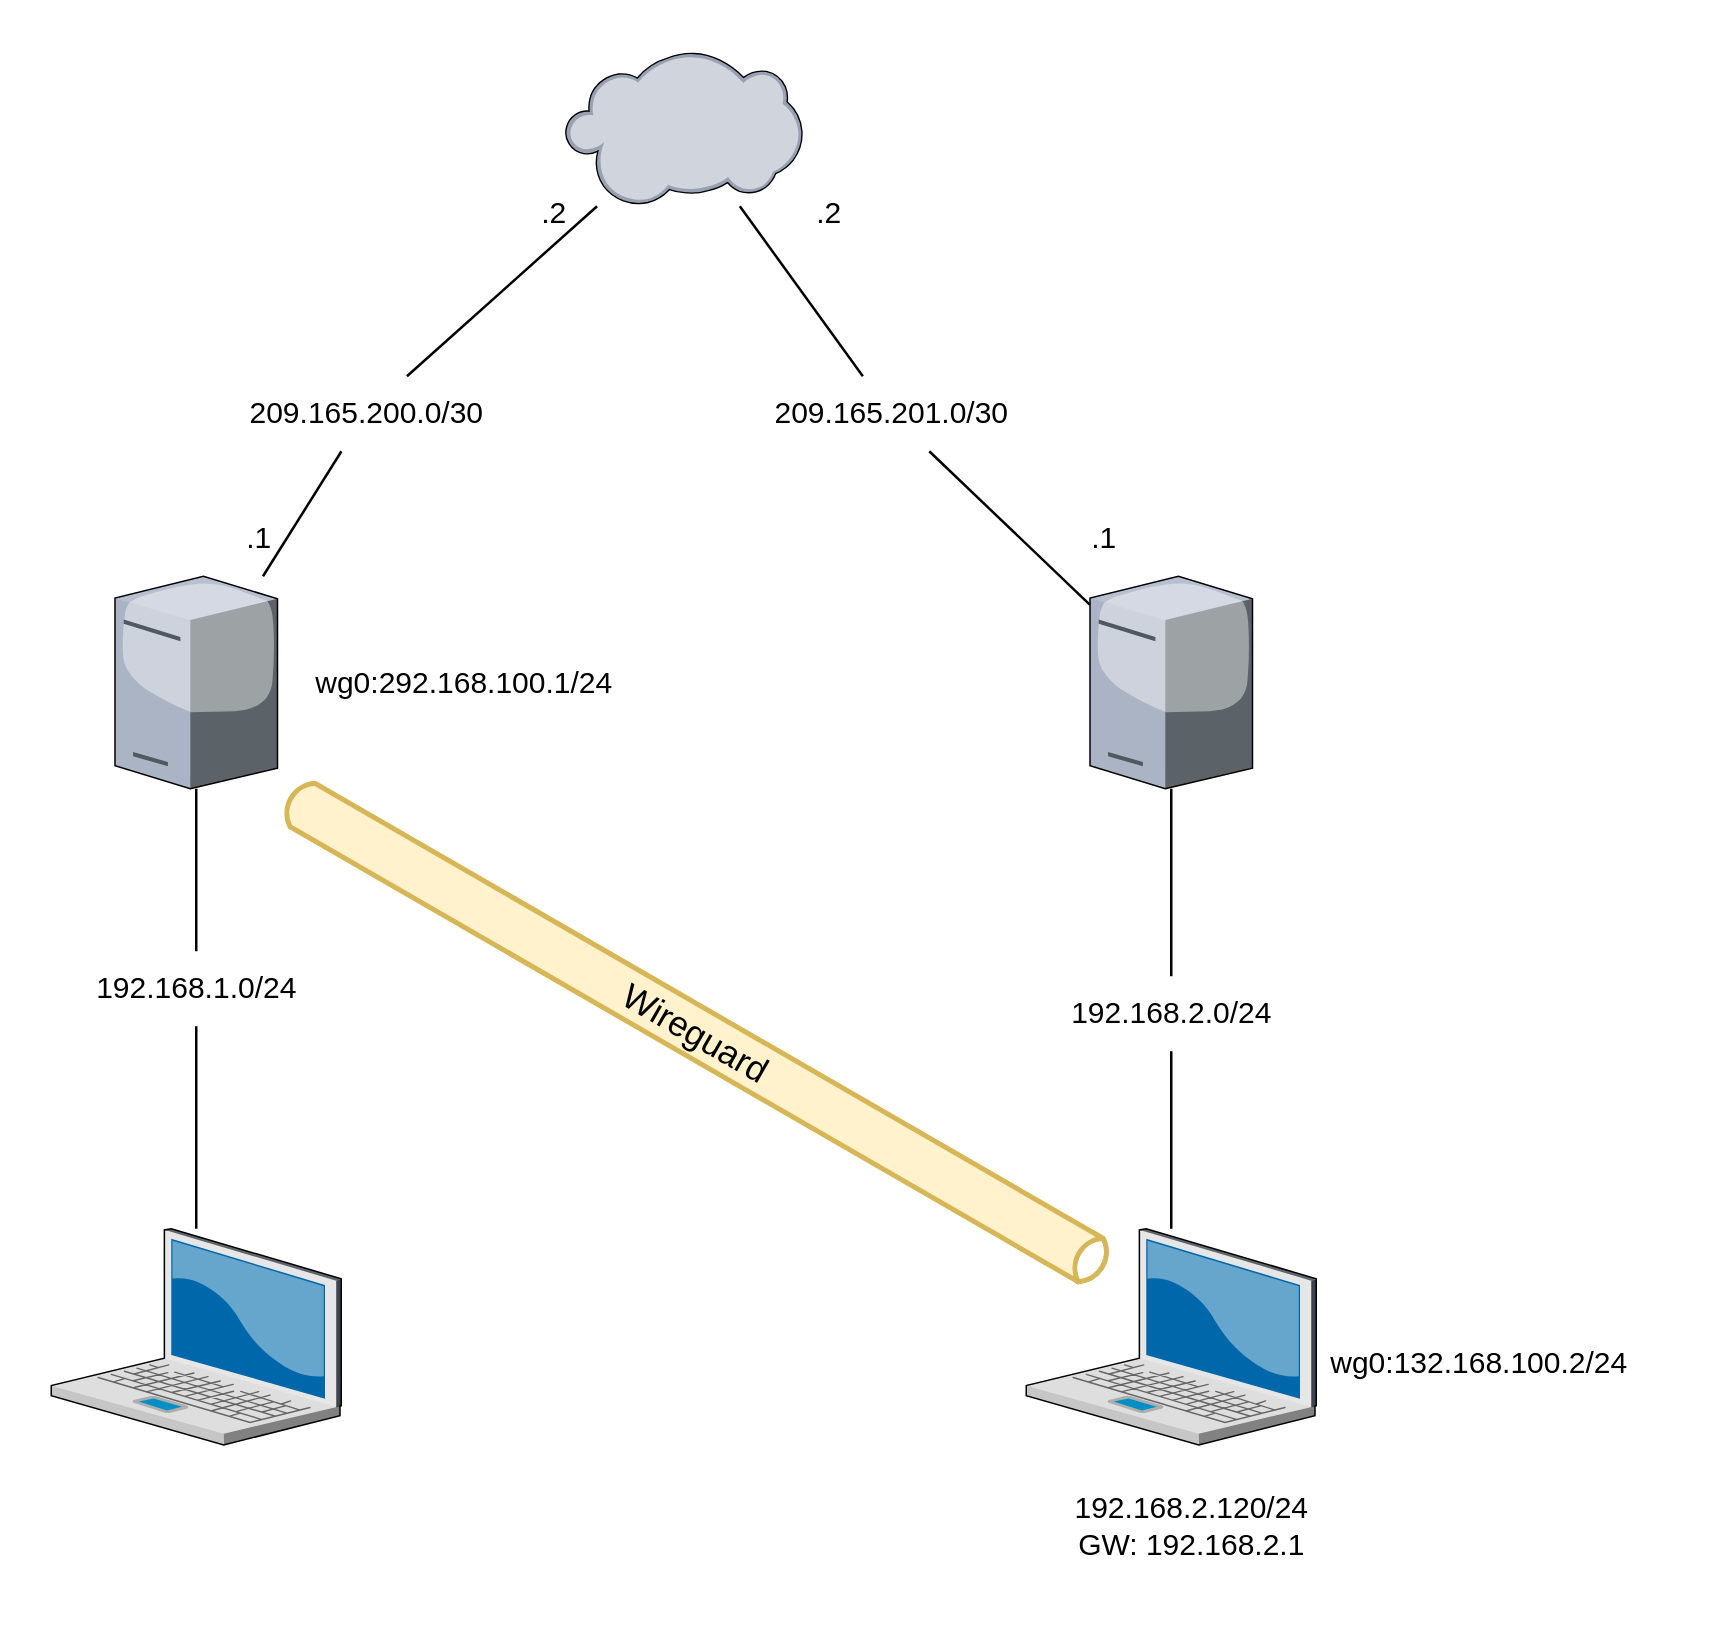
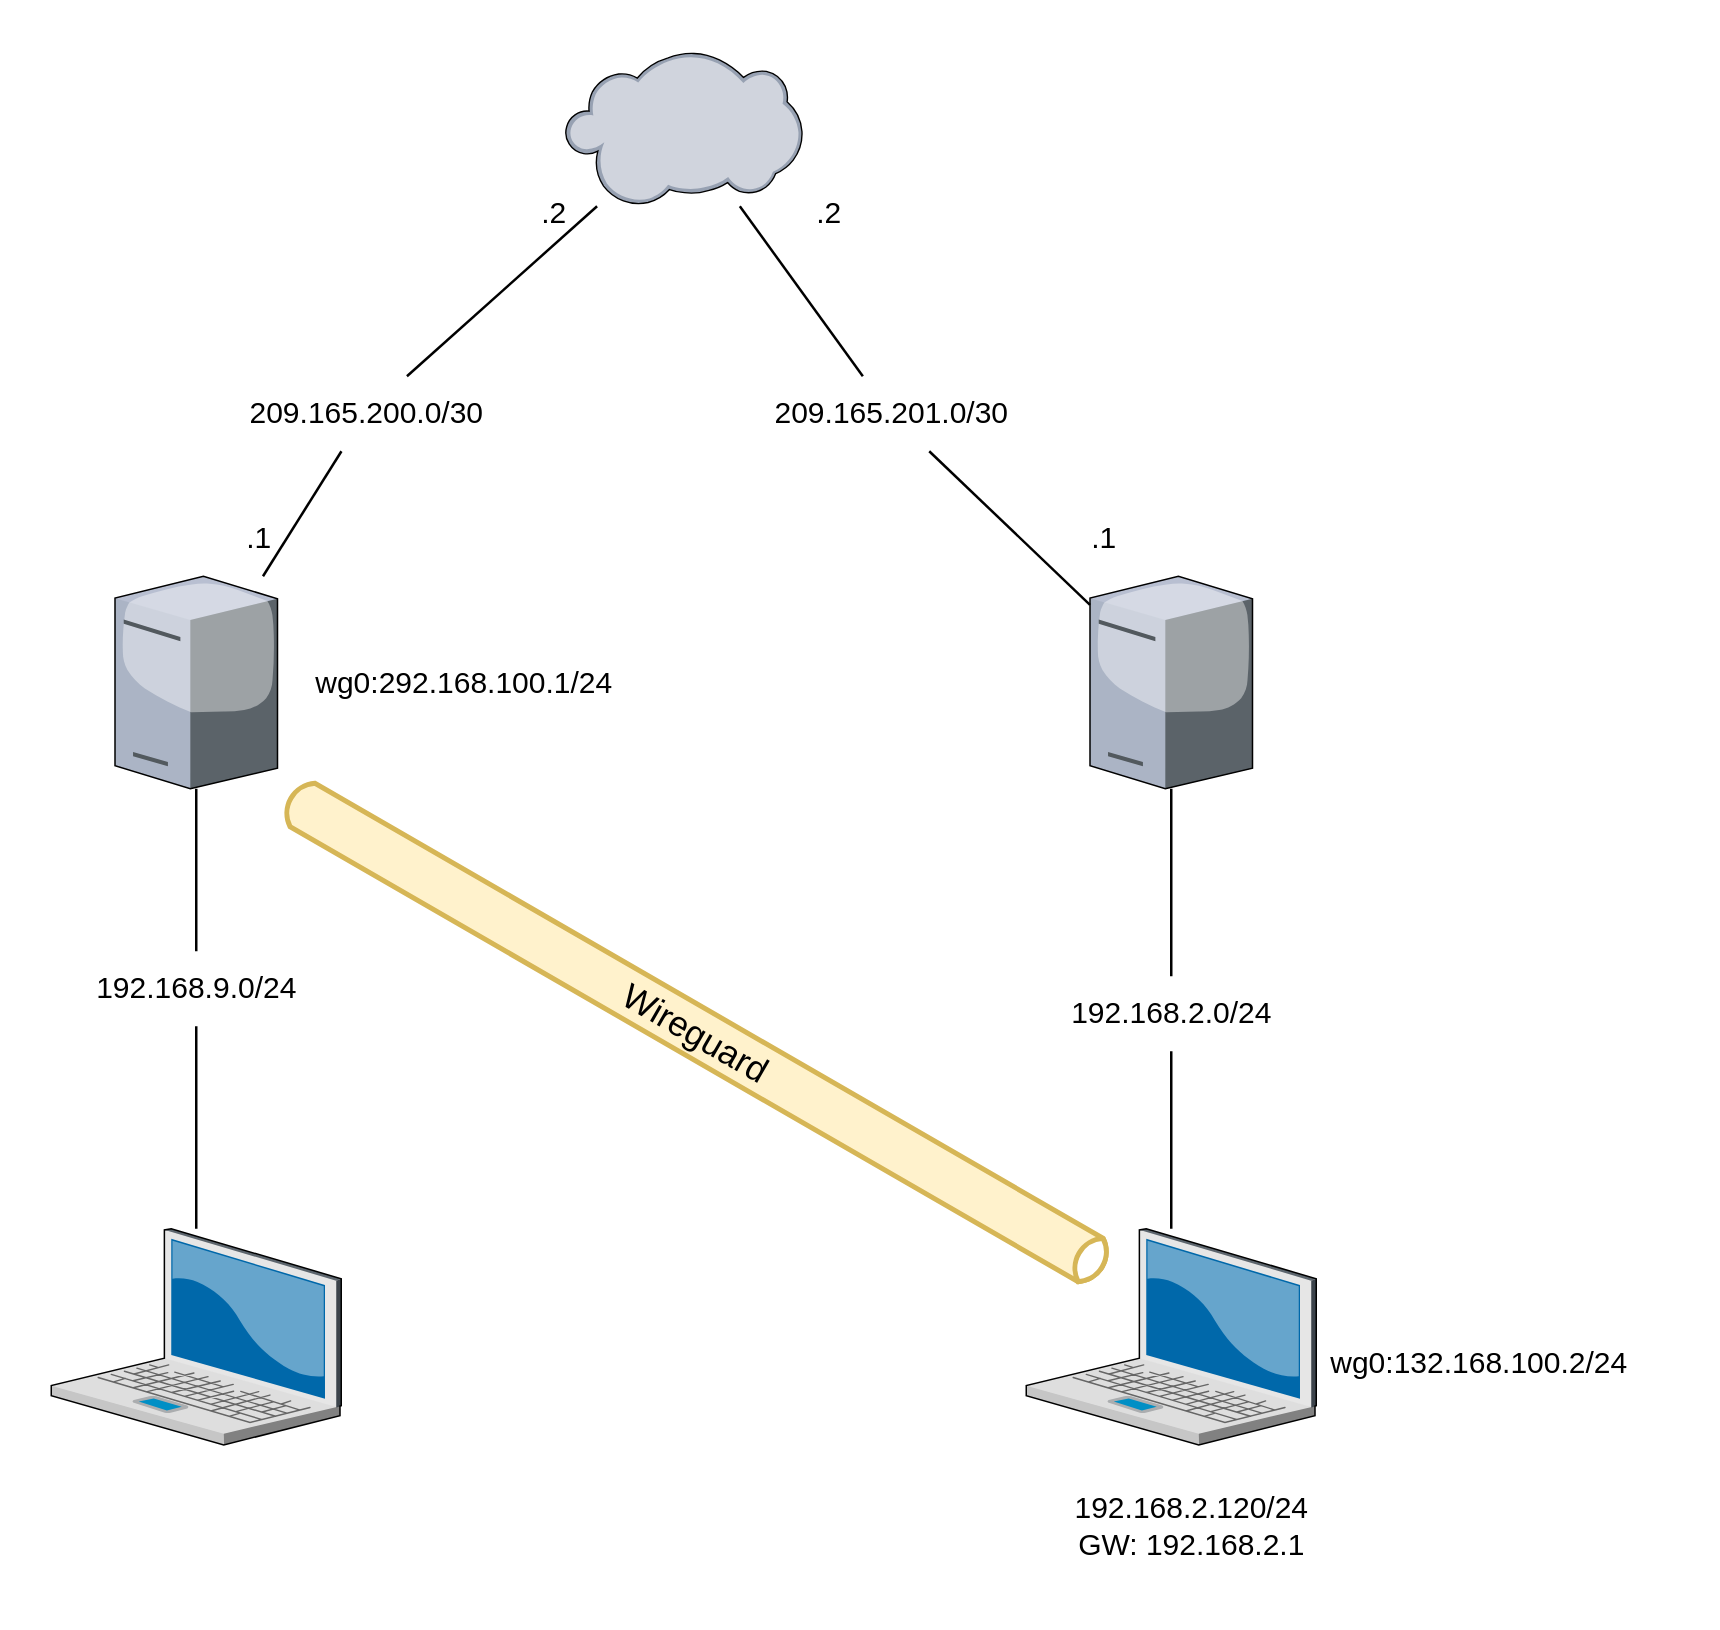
  <mxCell id="0" />
  <mxCell id="1" parent="0" />
  <mxCell id="2" value="" style="verticalLabelPosition=bottom;sketch=0;aspect=fixed;html=1;verticalAlign=top;strokeColor=none;align=center;outlineConnect=0;shape=mxgraph.citrix.license_server;" parent="1" vertex="1"><mxGeometry x="45.5" y="230" width="65" height="85" as="geometry" /></mxCell>
  <mxCell id="3" value="" style="verticalLabelPosition=bottom;sketch=0;aspect=fixed;html=1;verticalAlign=top;strokeColor=none;align=center;outlineConnect=0;shape=mxgraph.citrix.license_server;" parent="1" vertex="1"><mxGeometry x="435.5" y="230" width="65" height="85" as="geometry" /></mxCell>
  <mxCell id="4" value="" style="verticalLabelPosition=bottom;sketch=0;aspect=fixed;html=1;verticalAlign=top;strokeColor=none;align=center;outlineConnect=0;shape=mxgraph.citrix.laptop_2;" parent="1" vertex="1"><mxGeometry x="20" y="491" width="116" height="86.5" as="geometry" /></mxCell>
  <mxCell id="5" value="" style="verticalLabelPosition=bottom;sketch=0;aspect=fixed;html=1;verticalAlign=top;strokeColor=none;align=center;outlineConnect=0;shape=mxgraph.citrix.laptop_2;" parent="1" vertex="1"><mxGeometry x="410" y="491" width="116" height="86.5" as="geometry" /></mxCell>
  <mxCell id="6" value="" style="verticalLabelPosition=bottom;sketch=0;aspect=fixed;html=1;verticalAlign=top;strokeColor=none;align=center;outlineConnect=0;shape=mxgraph.citrix.cloud;" parent="1" vertex="1"><mxGeometry x="225.5" y="20" width="95" height="62" as="geometry" /></mxCell>
  <mxCell id="7" value="" style="endArrow=none;html=1;rounded=0;" parent="1" source="16" target="6" edge="1"><mxGeometry width="50" height="50" relative="1" as="geometry"><mxPoint x="235.5" y="390" as="sourcePoint" /><mxPoint x="285.5" y="340" as="targetPoint" /></mxGeometry></mxCell>
  <mxCell id="8" value="" style="endArrow=none;html=1;rounded=0;" parent="1" source="18" target="6" edge="1"><mxGeometry width="50" height="50" relative="1" as="geometry"><mxPoint x="195.5" y="390" as="sourcePoint" /><mxPoint x="245.5" y="340" as="targetPoint" /></mxGeometry></mxCell>
  <mxCell id="9" value="" style="endArrow=none;html=1;rounded=0;" parent="1" source="14" target="3" edge="1"><mxGeometry width="50" height="50" relative="1" as="geometry"><mxPoint x="465.5" y="390" as="sourcePoint" /><mxPoint x="515.5" y="340" as="targetPoint" /></mxGeometry></mxCell>
  <mxCell id="10" value="" style="endArrow=none;html=1;rounded=0;" parent="1" source="12" target="2" edge="1"><mxGeometry width="50" height="50" relative="1" as="geometry"><mxPoint x="465.5" y="390" as="sourcePoint" /><mxPoint x="515.5" y="340" as="targetPoint" /></mxGeometry></mxCell>
  <mxCell id="11" value="" style="endArrow=none;html=1;rounded=0;" parent="1" source="4" target="12" edge="1"><mxGeometry width="50" height="50" relative="1" as="geometry"><mxPoint x="78.5" y="491" as="sourcePoint" /><mxPoint x="78.5" y="315" as="targetPoint" /></mxGeometry></mxCell>
- <mxCell id="12" value="192.168.1.0/24" style="text;html=1;align=center;verticalAlign=middle;resizable=0;points=[];autosize=1;strokeColor=none;fillColor=none;" parent="1" vertex="1"><mxGeometry x="23" y="380" width="110" height="30" as="geometry" /></mxCell>
+ <mxCell id="12" value="192.168.9.0/24" style="text;html=1;align=center;verticalAlign=middle;resizable=0;points=[];autosize=1;strokeColor=none;fillColor=none;" parent="1" vertex="1"><mxGeometry x="23" y="380" width="110" height="30" as="geometry" /></mxCell>
  <mxCell id="13" value="" style="endArrow=none;html=1;rounded=0;" parent="1" source="5" target="14" edge="1"><mxGeometry width="50" height="50" relative="1" as="geometry"><mxPoint x="468.5" y="491" as="sourcePoint" /><mxPoint x="468.5" y="315" as="targetPoint" /></mxGeometry></mxCell>
  <mxCell id="14" value="192.168.2.0/24" style="text;html=1;align=center;verticalAlign=middle;resizable=0;points=[];autosize=1;strokeColor=none;fillColor=none;" parent="1" vertex="1"><mxGeometry x="413" y="390" width="110" height="30" as="geometry" /></mxCell>
  <mxCell id="15" value="" style="endArrow=none;html=1;rounded=0;" parent="1" source="2" target="16" edge="1"><mxGeometry width="50" height="50" relative="1" as="geometry"><mxPoint x="110.5" y="236" as="sourcePoint" /><mxPoint x="245.5" y="82" as="targetPoint" /></mxGeometry></mxCell>
  <mxCell id="16" value="209.165.200.0/30" style="text;html=1;align=center;verticalAlign=middle;resizable=0;points=[];autosize=1;strokeColor=none;fillColor=none;" parent="1" vertex="1"><mxGeometry x="85.5" y="150" width="120" height="30" as="geometry" /></mxCell>
  <mxCell id="17" value="" style="endArrow=none;html=1;rounded=0;" parent="1" source="3" target="18" edge="1"><mxGeometry width="50" height="50" relative="1" as="geometry"><mxPoint x="435.5" y="236" as="sourcePoint" /><mxPoint x="300.5" y="82" as="targetPoint" /></mxGeometry></mxCell>
  <mxCell id="18" value="209.165.201.0/30" style="text;html=1;align=center;verticalAlign=middle;resizable=0;points=[];autosize=1;strokeColor=none;fillColor=none;" parent="1" vertex="1"><mxGeometry x="295.5" y="150" width="120" height="30" as="geometry" /></mxCell>
  <mxCell id="19" value="wg0:292.168.100.1/24" style="text;html=1;align=center;verticalAlign=middle;resizable=0;points=[];autosize=1;strokeColor=none;fillColor=none;" parent="1" vertex="1"><mxGeometry x="109.5" y="257.5" width="150" height="30" as="geometry" /></mxCell>
  <mxCell id="20" value="&lt;font style=&quot;font-size: 14px;&quot; color=&quot;#000000&quot;&gt;Wireguard&lt;/font&gt;" style="html=1;outlineConnect=0;fillColor=#fff2cc;strokeColor=#d6b656;gradientDirection=north;strokeWidth=2;shape=mxgraph.networks.bus;gradientDirection=north;perimeter=backbonePerimeter;backboneSize=20;rotation=30;" parent="1" vertex="1"><mxGeometry x="88.13" y="387.5" width="380" height="50" as="geometry" /></mxCell>
  <mxCell id="21" value="wg0:132.168.100.2/24" style="text;html=1;align=center;verticalAlign=middle;resizable=0;points=[];autosize=1;strokeColor=none;fillColor=none;" parent="1" vertex="1"><mxGeometry x="515.5" y="530" width="150" height="30" as="geometry" /></mxCell>
  <mxCell id="22" value="192.168.2.120/24&lt;br&gt;GW: 192.168.2.1" style="text;html=1;align=center;verticalAlign=middle;resizable=0;points=[];autosize=1;strokeColor=none;fillColor=none;" vertex="1" parent="1"><mxGeometry x="415.5" y="590" width="120" height="40" as="geometry" /></mxCell>
  <mxCell id="23" value=".1" style="text;html=1;align=center;verticalAlign=middle;resizable=0;points=[];autosize=1;strokeColor=none;fillColor=none;" vertex="1" parent="1"><mxGeometry x="88.13" y="200" width="30" height="30" as="geometry" /></mxCell>
  <mxCell id="24" value=".1" style="text;html=1;align=center;verticalAlign=middle;resizable=0;points=[];autosize=1;strokeColor=none;fillColor=none;" vertex="1" parent="1"><mxGeometry x="425.5" y="200" width="30" height="30" as="geometry" /></mxCell>
  <mxCell id="25" value=".2" style="text;html=1;align=center;verticalAlign=middle;resizable=0;points=[];autosize=1;strokeColor=none;fillColor=none;" vertex="1" parent="1"><mxGeometry x="315.5" y="70" width="30" height="30" as="geometry" /></mxCell>
  <mxCell id="26" value=".2" style="text;html=1;align=center;verticalAlign=middle;resizable=0;points=[];autosize=1;strokeColor=none;fillColor=none;" vertex="1" parent="1"><mxGeometry x="205.5" y="70" width="30" height="30" as="geometry" /></mxCell>
